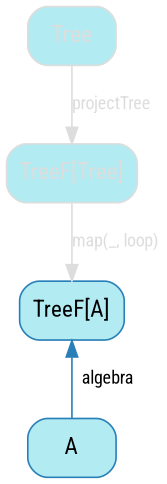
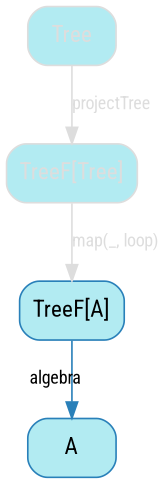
  digraph {
    rankdir=TB
    splines=false
    fontname="Roboto Condensed"
    node [color="#dddddd" fillcolor="#b2ebf2" fontcolor="#dddddd" fontname="Roboto Condensed" shape=rectangle style="rounded,filled"]
    edge [color="#dddddd" fontcolor="#dddddd" fontname="Roboto Condensed" fontsize=11]
    n1 [label="TreeF[Tree]"]
    n2 [color="#2980B9" fontcolor="#000000" label="TreeF[A]"]
    A [color="#2980B9" fontcolor="#000000"]
    n4 [label=Tree]
    n1 -> n2 [label="map(_, loop)"]
-   A -> n2 [color="#2980B9" fontcolor="#000000" label=algebra]
+   n2 -> A [color="#2980B9" fontcolor="#000000" label=algebra]
    n4 -> n1 [label=projectTree]
  }
